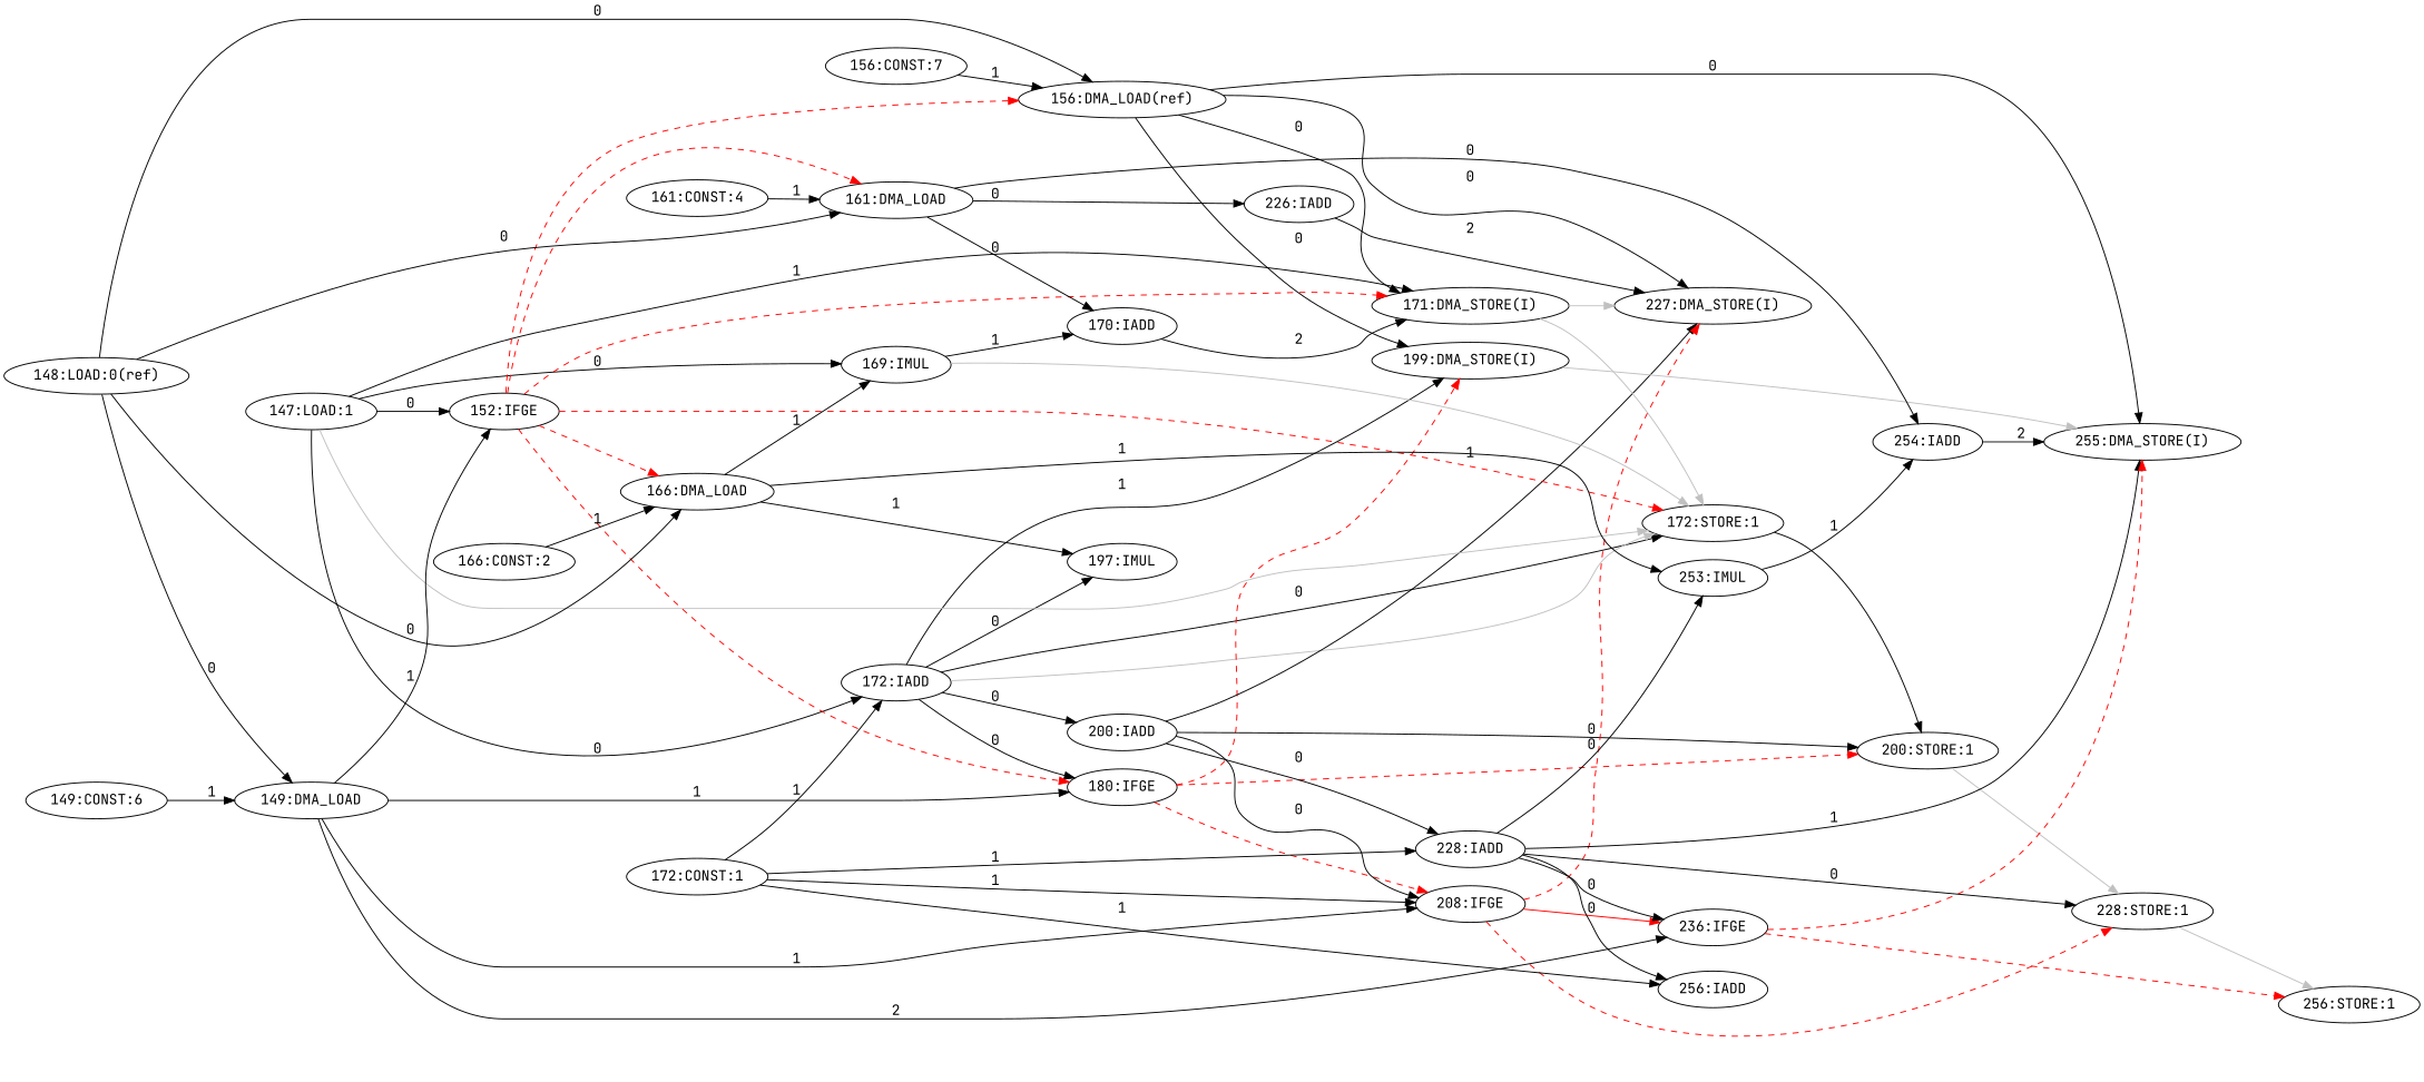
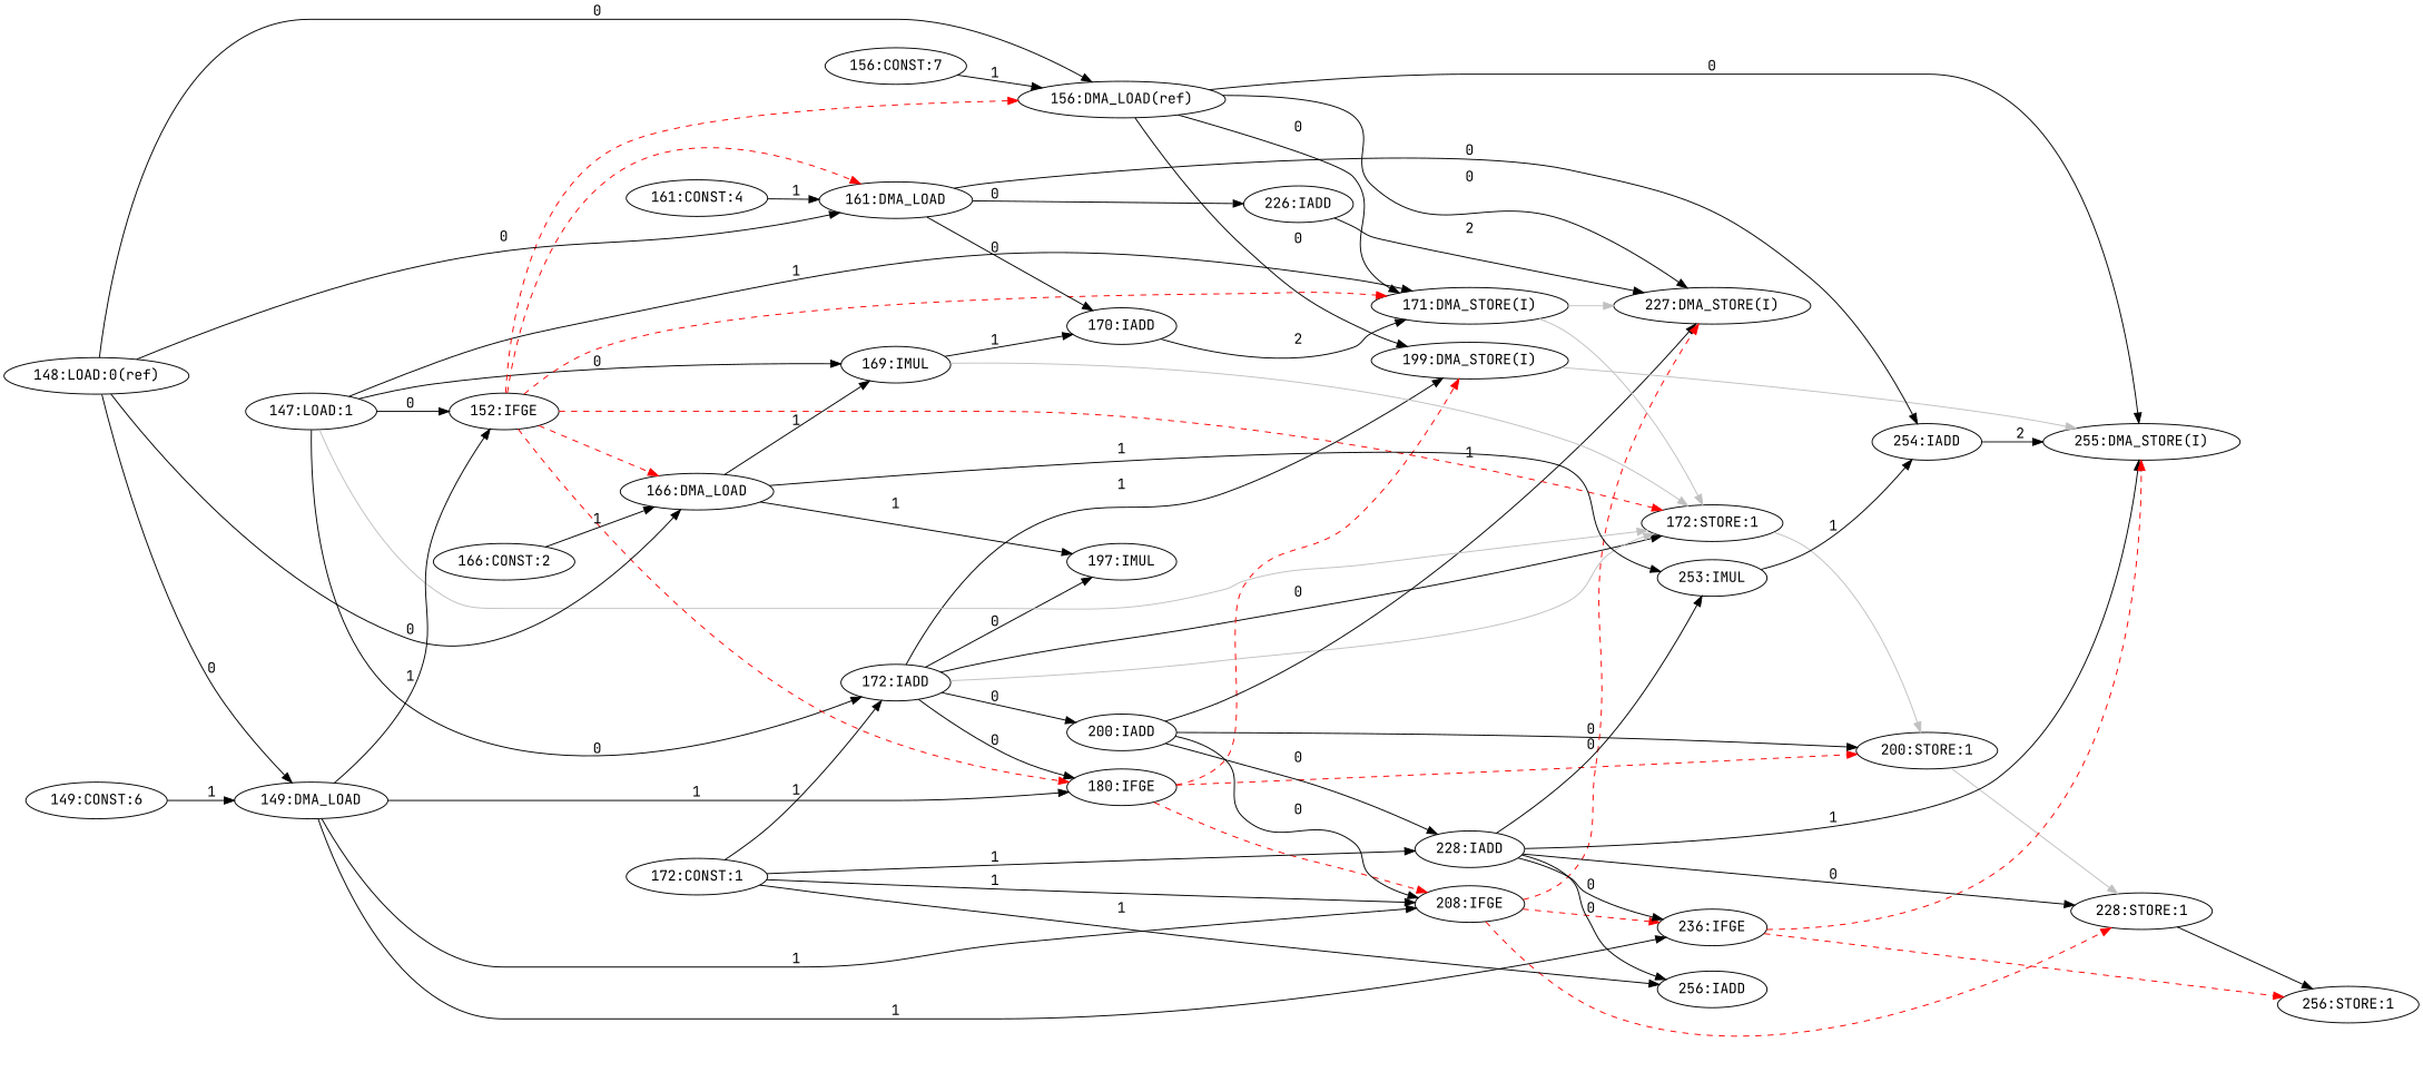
  digraph {
    fontname="JetBrains Mono"
    rankdir=LR
    node [fontname="JetBrains Mono"]
    edge [fontname="JetBrains Mono"]
    "172:IADD"
    "172:STORE:1"
    "180:IFGE"
    "200:IADD"
    "199:DMA_STORE(I)"
    "197:IMUL"
    "200:STORE:1"
    "208:IFGE"
    "227:DMA_STORE(I)"
    "228:IADD"
    "255:DMA_STORE(I)"
    "228:STORE:1"
    "147:LOAD:1"
    "152:IFGE"
    "169:IMUL"
    "171:DMA_STORE(I)"
    "166:DMA_LOAD"
    "156:DMA_LOAD(ref)"
    "161:DMA_LOAD"
    "170:IADD"
    "253:IMUL"
    "226:IADD"
    "254:IADD"
    "149:DMA_LOAD"
    "236:IFGE"
    "256:STORE:1"
    "172:CONST:1"
    "256:IADD"
    "148:LOAD:0(ref)"
    "149:CONST:6"
    "156:CONST:7"
    "161:CONST:4"
    "166:CONST:2"
    "172:IADD" -> "172:STORE:1" [label=0]
    "172:IADD" -> "172:STORE:1" [color=gray]
    "172:IADD" -> "180:IFGE" [label=0]
    "172:IADD" -> "200:IADD" [label=0]
    "172:IADD" -> "199:DMA_STORE(I)" [label=1]
    "172:IADD" -> "197:IMUL" [label=0]
-   "172:STORE:1" -> "200:STORE:1" [color=black]
+   "172:STORE:1" -> "200:STORE:1" [color=gray]
    "180:IFGE" -> "199:DMA_STORE(I)" [color=red style=dashed]
    "180:IFGE" -> "200:STORE:1" [color=red style=dashed]
    "180:IFGE" -> "208:IFGE" [color=red style=dashed]
    "200:IADD" -> "200:STORE:1" [label=0]
    "200:IADD" -> "208:IFGE" [label=0]
    "200:IADD" -> "227:DMA_STORE(I)" [label=1]
    "200:IADD" -> "228:IADD" [label=0]
    "199:DMA_STORE(I)" -> "255:DMA_STORE(I)" [color=gray]
    "200:STORE:1" -> "228:STORE:1" [color=gray]
    "208:IFGE" -> "227:DMA_STORE(I)" [color=red style=dashed]
    "208:IFGE" -> "228:STORE:1" [color=red style=dashed]
-   "208:IFGE" -> "236:IFGE" [color=red style=solid]
+   "208:IFGE" -> "236:IFGE" [color=red style=dashed]
    "228:IADD" -> "255:DMA_STORE(I)" [label=1]
    "228:IADD" -> "228:STORE:1" [label=0]
    "228:IADD" -> "253:IMUL" [label=0]
    "228:IADD" -> "236:IFGE" [label=0]
    "228:IADD" -> "256:IADD" [label=0]
-   "228:STORE:1" -> "256:STORE:1" [color=gray]
+   "228:STORE:1" -> "256:STORE:1" [color=black]
    "147:LOAD:1" -> "172:IADD" [label=0]
    "147:LOAD:1" -> "172:STORE:1" [color=gray]
    "147:LOAD:1" -> "152:IFGE" [label=0]
    "147:LOAD:1" -> "169:IMUL" [label=0]
    "147:LOAD:1" -> "171:DMA_STORE(I)" [label=1]
    "152:IFGE" -> "172:STORE:1" [color=red style=dashed]
    "152:IFGE" -> "180:IFGE" [color=red style=dashed]
    "152:IFGE" -> "171:DMA_STORE(I)" [color=red style=dashed]
    "152:IFGE" -> "166:DMA_LOAD" [color=red style=dashed]
    "152:IFGE" -> "156:DMA_LOAD(ref)" [color=red style=dashed]
    "152:IFGE" -> "161:DMA_LOAD" [color=red style=dashed]
    "169:IMUL" -> "172:STORE:1" [color=gray]
    "169:IMUL" -> "170:IADD" [label=1]
    "171:DMA_STORE(I)" -> "172:STORE:1" [color=gray]
    "171:DMA_STORE(I)" -> "227:DMA_STORE(I)" [color=gray]
    "166:DMA_LOAD" -> "197:IMUL" [label=1]
    "166:DMA_LOAD" -> "169:IMUL" [label=1]
    "166:DMA_LOAD" -> "253:IMUL" [label=1]
    "156:DMA_LOAD(ref)" -> "199:DMA_STORE(I)" [label=0]
    "156:DMA_LOAD(ref)" -> "227:DMA_STORE(I)" [label=0]
    "156:DMA_LOAD(ref)" -> "255:DMA_STORE(I)" [label=0]
    "156:DMA_LOAD(ref)" -> "171:DMA_STORE(I)" [label=0]
    "161:DMA_LOAD" -> "170:IADD" [label=0]
    "161:DMA_LOAD" -> "226:IADD" [label=0]
    "161:DMA_LOAD" -> "254:IADD" [label=0]
    "170:IADD" -> "171:DMA_STORE(I)" [label=2]
    "253:IMUL" -> "254:IADD" [label=1]
    "226:IADD" -> "227:DMA_STORE(I)" [label=2]
    "254:IADD" -> "255:DMA_STORE(I)" [label=2]
    "149:DMA_LOAD" -> "180:IFGE" [label=1]
    "149:DMA_LOAD" -> "208:IFGE" [label=1]
    "149:DMA_LOAD" -> "152:IFGE" [label=1]
-   "149:DMA_LOAD" -> "236:IFGE" [label=2]
+   "149:DMA_LOAD" -> "236:IFGE" [label=1]
    "236:IFGE" -> "255:DMA_STORE(I)" [color=red style=dashed]
    "236:IFGE" -> "256:STORE:1" [color=red style=dashed]
    "172:CONST:1" -> "172:IADD" [label=1]
    "172:CONST:1" -> "208:IFGE" [label=1]
    "172:CONST:1" -> "228:IADD" [label=1]
    "172:CONST:1" -> "256:IADD" [label=1]
    "148:LOAD:0(ref)" -> "166:DMA_LOAD" [label=0]
    "148:LOAD:0(ref)" -> "156:DMA_LOAD(ref)" [label=0]
    "148:LOAD:0(ref)" -> "161:DMA_LOAD" [label=0]
    "148:LOAD:0(ref)" -> "149:DMA_LOAD" [label=0]
    "149:CONST:6" -> "149:DMA_LOAD" [label=1]
    "156:CONST:7" -> "156:DMA_LOAD(ref)" [label=1]
    "161:CONST:4" -> "161:DMA_LOAD" [label=1]
    "166:CONST:2" -> "166:DMA_LOAD" [label=1]
  }
